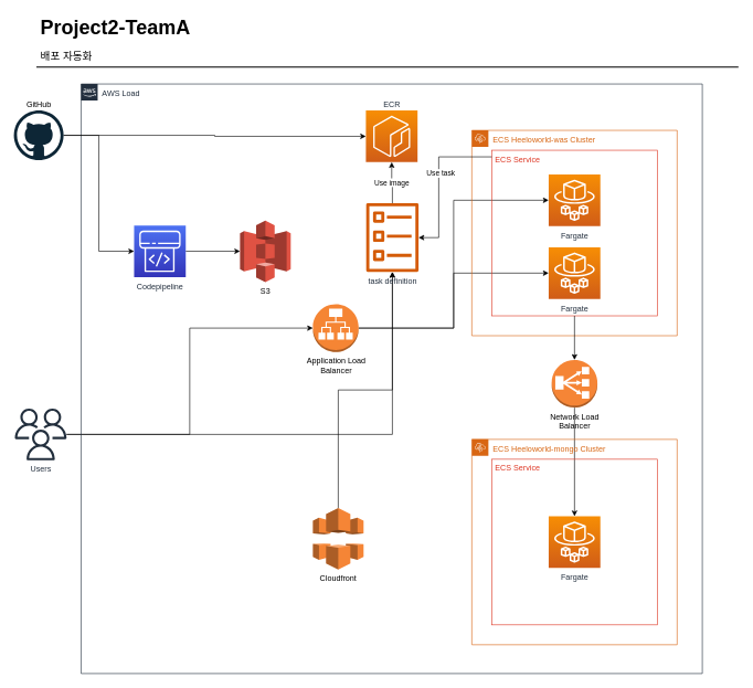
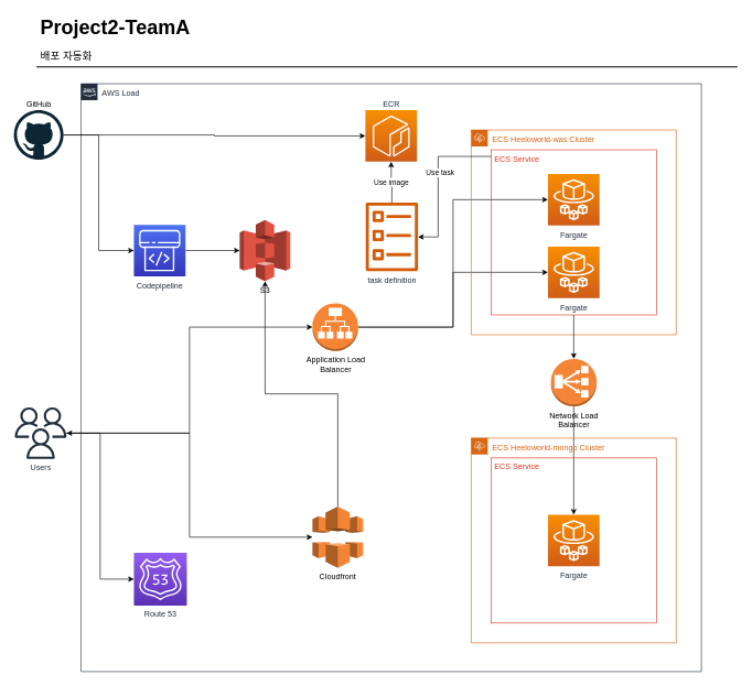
  <mxCell id="0" />
  <mxCell id="1" parent="0" />
  <mxCell id="2" value="Project2-TeamA" style="text;html=1;resizable=0;points=[];autosize=1;align=left;verticalAlign=top;spacingTop=-4;fontSize=30;fontStyle=1" parent="1" vertex="1"><mxGeometry x="58.5" y="20.5" width="250" height="40" as="geometry" /></mxCell>
  <mxCell id="3" value="배포 자동화" style="text;html=1;resizable=0;points=[];autosize=1;align=left;verticalAlign=top;spacingTop=-4;fontSize=16;" parent="1" vertex="1"><mxGeometry x="58.5" y="70.5" width="110" height="30" as="geometry" /></mxCell>
  <mxCell id="4" value="" style="line;strokeWidth=2;html=1;fontSize=14;" parent="1" vertex="1"><mxGeometry x="54.5" y="95.5" width="1060" height="10" as="geometry" /></mxCell>
- <mxCell id="6" style="edgeStyle=orthogonalEdgeStyle;rounded=0;orthogonalLoop=1;jettySize=auto;html=1;startArrow=none;startFill=0;" edge="1" parent="1" source="8" target="33"><mxGeometry relative="1" as="geometry" /></mxCell>
+ <mxCell id="5" style="edgeStyle=orthogonalEdgeStyle;rounded=0;orthogonalLoop=1;jettySize=auto;html=1;entryX=0;entryY=0.5;entryDx=0;entryDy=0;entryPerimeter=0;startArrow=classic;startFill=1;" edge="1" parent="1" source="8" target="10"><mxGeometry relative="1" as="geometry" /></mxCell>
+ <mxCell id="6" style="edgeStyle=orthogonalEdgeStyle;rounded=0;orthogonalLoop=1;jettySize=auto;html=1;entryX=0;entryY=0.5;entryDx=0;entryDy=0;entryPerimeter=0;startArrow=none;startFill=0;" edge="1" parent="1" source="8" target="15"><mxGeometry relative="1" as="geometry" /></mxCell>
  <mxCell id="7" style="edgeStyle=orthogonalEdgeStyle;rounded=0;orthogonalLoop=1;jettySize=auto;html=1;entryX=0;entryY=0.5;entryDx=0;entryDy=0;entryPerimeter=0;startArrow=none;startFill=0;" edge="1" parent="1" source="8" target="13"><mxGeometry relative="1" as="geometry" /></mxCell>
  <mxCell id="8" value="Users" style="sketch=0;outlineConnect=0;fontColor=#232F3E;gradientColor=none;fillColor=#232F3D;strokeColor=none;dashed=0;verticalLabelPosition=bottom;verticalAlign=top;align=center;html=1;fontSize=12;fontStyle=0;aspect=fixed;pointerEvents=1;shape=mxgraph.aws4.users;" vertex="1" parent="1"><mxGeometry x="22" y="616" width="78" height="78" as="geometry" /></mxCell>
  <mxCell id="9" value="AWS Load" style="points=[[0,0],[0.25,0],[0.5,0],[0.75,0],[1,0],[1,0.25],[1,0.5],[1,0.75],[1,1],[0.75,1],[0.5,1],[0.25,1],[0,1],[0,0.75],[0,0.5],[0,0.25]];outlineConnect=0;gradientColor=none;html=1;whiteSpace=wrap;fontSize=12;fontStyle=0;container=1;pointerEvents=0;collapsible=0;recursiveResize=0;shape=mxgraph.aws4.group;grIcon=mxgraph.aws4.group_aws_cloud_alt;strokeColor=#232F3E;fillColor=none;verticalAlign=top;align=left;spacingLeft=30;fontColor=#232F3E;dashed=0;" vertex="1" parent="1"><mxGeometry x="122" y="126" width="938" height="890" as="geometry" /></mxCell>
+ <mxCell id="10" value="Route 53" style="sketch=0;points=[[0,0,0],[0.25,0,0],[0.5,0,0],[0.75,0,0],[1,0,0],[0,1,0],[0.25,1,0],[0.5,1,0],[0.75,1,0],[1,1,0],[0,0.25,0],[0,0.5,0],[0,0.75,0],[1,0.25,0],[1,0.5,0],[1,0.75,0]];outlineConnect=0;fontColor=#232F3E;gradientColor=#945DF2;gradientDirection=north;fillColor=#5A30B5;strokeColor=#ffffff;dashed=0;verticalLabelPosition=bottom;verticalAlign=top;align=center;html=1;fontSize=12;fontStyle=0;aspect=fixed;shape=mxgraph.aws4.resourceIcon;resIcon=mxgraph.aws4.route_53;" vertex="1" parent="9"><mxGeometry x="80" y="710" width="80" height="80" as="geometry" /></mxCell>
  <mxCell id="11" style="edgeStyle=orthogonalEdgeStyle;rounded=0;orthogonalLoop=1;jettySize=auto;html=1;exitX=1;exitY=0.5;exitDx=0;exitDy=0;exitPerimeter=0;entryX=0;entryY=0.5;entryDx=0;entryDy=0;entryPerimeter=0;startArrow=none;startFill=0;" edge="1" parent="9" source="13" target="24"><mxGeometry relative="1" as="geometry" /></mxCell>
  <mxCell id="12" style="edgeStyle=orthogonalEdgeStyle;rounded=0;orthogonalLoop=1;jettySize=auto;html=1;entryX=0;entryY=0.5;entryDx=0;entryDy=0;entryPerimeter=0;startArrow=none;startFill=0;" edge="1" parent="9" source="13" target="25"><mxGeometry relative="1" as="geometry" /></mxCell>
  <mxCell id="13" value="Application Load&lt;br&gt;Balancer" style="outlineConnect=0;dashed=0;verticalLabelPosition=bottom;verticalAlign=top;align=center;html=1;shape=mxgraph.aws3.application_load_balancer;fillColor=#F58534;gradientColor=none;" vertex="1" parent="9"><mxGeometry x="350" y="332.5" width="69" height="72" as="geometry" /></mxCell>
- <mxCell id="14" style="edgeStyle=orthogonalEdgeStyle;rounded=0;orthogonalLoop=1;jettySize=auto;html=1;startArrow=none;startFill=0;endArrow=classic;endFill=1;exitX=0.5;exitY=0;exitDx=0;exitDy=0;exitPerimeter=0;" edge="1" parent="9" source="15" target="33"><mxGeometry relative="1" as="geometry" /></mxCell>
+ <mxCell id="14" style="edgeStyle=orthogonalEdgeStyle;rounded=0;orthogonalLoop=1;jettySize=auto;html=1;entryX=0.5;entryY=1;entryDx=0;entryDy=0;entryPerimeter=0;startArrow=none;startFill=0;endArrow=classic;endFill=1;exitX=0.5;exitY=0;exitDx=0;exitDy=0;exitPerimeter=0;" edge="1" parent="9" source="15" target="16"><mxGeometry relative="1" as="geometry" /></mxCell>
  <mxCell id="15" value="Cloudfront&lt;br&gt;" style="outlineConnect=0;dashed=0;verticalLabelPosition=bottom;verticalAlign=top;align=center;html=1;shape=mxgraph.aws3.cloudfront;fillColor=#F58536;gradientColor=none;" vertex="1" parent="9"><mxGeometry x="350" y="640" width="76.5" height="93" as="geometry" /></mxCell>
  <mxCell id="16" value="S3" style="outlineConnect=0;dashed=0;verticalLabelPosition=bottom;verticalAlign=top;align=center;html=1;shape=mxgraph.aws3.s3;fillColor=#E05243;gradientColor=none;" vertex="1" parent="9"><mxGeometry x="240" y="206" width="76.5" height="93" as="geometry" /></mxCell>
  <mxCell id="17" value="ECR" style="sketch=0;points=[[0,0,0],[0.25,0,0],[0.5,0,0],[0.75,0,0],[1,0,0],[0,1,0],[0.25,1,0],[0.5,1,0],[0.75,1,0],[1,1,0],[0,0.25,0],[0,0.5,0],[0,0.75,0],[1,0.25,0],[1,0.5,0],[1,0.75,0]];outlineConnect=0;fontColor=#232F3E;gradientColor=#F78E04;gradientDirection=north;fillColor=#D05C17;strokeColor=#ffffff;dashed=0;verticalLabelPosition=top;verticalAlign=bottom;align=center;html=1;fontSize=12;fontStyle=0;aspect=fixed;shape=mxgraph.aws4.resourceIcon;resIcon=mxgraph.aws4.ecr;labelPosition=center;" vertex="1" parent="9"><mxGeometry x="430" y="40" width="78" height="78" as="geometry" /></mxCell>
  <mxCell id="18" style="edgeStyle=orthogonalEdgeStyle;rounded=0;orthogonalLoop=1;jettySize=auto;html=1;entryX=0;entryY=0.5;entryDx=0;entryDy=0;entryPerimeter=0;startArrow=none;startFill=0;" edge="1" parent="9" source="19" target="16"><mxGeometry relative="1" as="geometry" /></mxCell>
  <mxCell id="19" value="Codepipeline" style="sketch=0;points=[[0,0,0],[0.25,0,0],[0.5,0,0],[0.75,0,0],[1,0,0],[0,1,0],[0.25,1,0],[0.5,1,0],[0.75,1,0],[1,1,0],[0,0.25,0],[0,0.5,0],[0,0.75,0],[1,0.25,0],[1,0.5,0],[1,0.75,0]];outlineConnect=0;fontColor=#232F3E;gradientColor=#4D72F3;gradientDirection=north;fillColor=#3334B9;strokeColor=#ffffff;dashed=0;verticalLabelPosition=bottom;verticalAlign=top;align=center;html=1;fontSize=12;fontStyle=0;aspect=fixed;shape=mxgraph.aws4.resourceIcon;resIcon=mxgraph.aws4.codepipeline;" vertex="1" parent="9"><mxGeometry x="80" y="213.5" width="78" height="78" as="geometry" /></mxCell>
  <mxCell id="20" style="edgeStyle=orthogonalEdgeStyle;rounded=0;orthogonalLoop=1;jettySize=auto;html=1;entryX=0.5;entryY=0;entryDx=0;entryDy=0;entryPerimeter=0;startArrow=none;startFill=0;" edge="1" parent="9" source="21" target="28"><mxGeometry relative="1" as="geometry" /></mxCell>
  <mxCell id="21" value="Network Load&lt;br&gt;Balancer" style="outlineConnect=0;dashed=0;verticalLabelPosition=bottom;verticalAlign=top;align=center;html=1;shape=mxgraph.aws3.classic_load_balancer;fillColor=#F58536;gradientColor=none;" vertex="1" parent="9"><mxGeometry x="710.5" y="416.5" width="69" height="72" as="geometry" /></mxCell>
  <mxCell id="22" value="ECS Heeloworld-was Cluster" style="points=[[0,0],[0.25,0],[0.5,0],[0.75,0],[1,0],[1,0.25],[1,0.5],[1,0.75],[1,1],[0.75,1],[0.5,1],[0.25,1],[0,1],[0,0.75],[0,0.5],[0,0.25]];outlineConnect=0;gradientColor=none;html=1;whiteSpace=wrap;fontSize=12;fontStyle=0;container=1;pointerEvents=0;collapsible=0;recursiveResize=0;shape=mxgraph.aws4.group;grIcon=mxgraph.aws4.group_elastic_beanstalk;strokeColor=#D86613;fillColor=none;verticalAlign=top;align=left;spacingLeft=30;fontColor=#D86613;dashed=0;" vertex="1" parent="9"><mxGeometry x="590" y="70" width="310" height="310" as="geometry" /></mxCell>
  <mxCell id="23" value=" ECS Service" style="fillColor=none;strokeColor=#DD3522;verticalAlign=top;fontStyle=0;fontColor=#DD3522;align=left;" vertex="1" parent="22"><mxGeometry x="30" y="30" width="250" height="250" as="geometry" /></mxCell>
  <mxCell id="24" value="Fargate" style="sketch=0;points=[[0,0,0],[0.25,0,0],[0.5,0,0],[0.75,0,0],[1,0,0],[0,1,0],[0.25,1,0],[0.5,1,0],[0.75,1,0],[1,1,0],[0,0.25,0],[0,0.5,0],[0,0.75,0],[1,0.25,0],[1,0.5,0],[1,0.75,0]];outlineConnect=0;fontColor=#232F3E;gradientColor=#F78E04;gradientDirection=north;fillColor=#D05C17;strokeColor=#ffffff;dashed=0;verticalLabelPosition=bottom;verticalAlign=top;align=center;html=1;fontSize=12;fontStyle=0;aspect=fixed;shape=mxgraph.aws4.resourceIcon;resIcon=mxgraph.aws4.fargate;" vertex="1" parent="22"><mxGeometry x="116" y="66.5" width="78" height="78" as="geometry" /></mxCell>
  <mxCell id="25" value="Fargate" style="sketch=0;points=[[0,0,0],[0.25,0,0],[0.5,0,0],[0.75,0,0],[1,0,0],[0,1,0],[0.25,1,0],[0.5,1,0],[0.75,1,0],[1,1,0],[0,0.25,0],[0,0.5,0],[0,0.75,0],[1,0.25,0],[1,0.5,0],[1,0.75,0]];outlineConnect=0;fontColor=#232F3E;gradientColor=#F78E04;gradientDirection=north;fillColor=#D05C17;strokeColor=#ffffff;dashed=0;verticalLabelPosition=bottom;verticalAlign=top;align=center;html=1;fontSize=12;fontStyle=0;aspect=fixed;shape=mxgraph.aws4.resourceIcon;resIcon=mxgraph.aws4.fargate;" vertex="1" parent="22"><mxGeometry x="116" y="176.5" width="78" height="78" as="geometry" /></mxCell>
  <mxCell id="26" value="ECS Heeloworld-mongo Cluster" style="points=[[0,0],[0.25,0],[0.5,0],[0.75,0],[1,0],[1,0.25],[1,0.5],[1,0.75],[1,1],[0.75,1],[0.5,1],[0.25,1],[0,1],[0,0.75],[0,0.5],[0,0.25]];outlineConnect=0;gradientColor=none;html=1;whiteSpace=wrap;fontSize=12;fontStyle=0;container=1;pointerEvents=0;collapsible=0;recursiveResize=0;shape=mxgraph.aws4.group;grIcon=mxgraph.aws4.group_elastic_beanstalk;strokeColor=#D86613;fillColor=none;verticalAlign=top;align=left;spacingLeft=30;fontColor=#D86613;dashed=0;" vertex="1" parent="9"><mxGeometry x="590" y="536.5" width="310" height="310" as="geometry" /></mxCell>
  <mxCell id="27" value=" ECS Service" style="fillColor=none;strokeColor=#DD3522;verticalAlign=top;fontStyle=0;fontColor=#DD3522;align=left;" vertex="1" parent="26"><mxGeometry x="30" y="30" width="250" height="250" as="geometry" /></mxCell>
  <mxCell id="28" value="Fargate" style="sketch=0;points=[[0,0,0],[0.25,0,0],[0.5,0,0],[0.75,0,0],[1,0,0],[0,1,0],[0.25,1,0],[0.5,1,0],[0.75,1,0],[1,1,0],[0,0.25,0],[0,0.5,0],[0,0.75,0],[1,0.25,0],[1,0.5,0],[1,0.75,0]];outlineConnect=0;fontColor=#232F3E;gradientColor=#F78E04;gradientDirection=north;fillColor=#D05C17;strokeColor=#ffffff;dashed=0;verticalLabelPosition=bottom;verticalAlign=top;align=center;html=1;fontSize=12;fontStyle=0;aspect=fixed;shape=mxgraph.aws4.resourceIcon;resIcon=mxgraph.aws4.fargate;" vertex="1" parent="26"><mxGeometry x="116" y="116" width="78" height="78" as="geometry" /></mxCell>
  <mxCell id="29" style="edgeStyle=orthogonalEdgeStyle;rounded=0;orthogonalLoop=1;jettySize=auto;html=1;exitX=0.5;exitY=1;exitDx=0;exitDy=0;entryX=0.5;entryY=0;entryDx=0;entryDy=0;entryPerimeter=0;startArrow=none;startFill=0;" edge="1" parent="9" source="23" target="21"><mxGeometry relative="1" as="geometry" /></mxCell>
  <mxCell id="30" value="Use image" style="edgeStyle=orthogonalEdgeStyle;rounded=0;orthogonalLoop=1;jettySize=auto;html=1;entryX=0.5;entryY=1;entryDx=0;entryDy=0;entryPerimeter=0;startArrow=none;startFill=0;" edge="1" parent="9" source="33" target="17"><mxGeometry relative="1" as="geometry" /></mxCell>
  <mxCell id="31" style="edgeStyle=orthogonalEdgeStyle;rounded=0;orthogonalLoop=1;jettySize=auto;html=1;startArrow=classic;startFill=1;endArrow=none;endFill=0;" edge="1" parent="9" source="33"><mxGeometry relative="1" as="geometry"><mxPoint x="620" y="110" as="targetPoint" /><Array as="points"><mxPoint x="540" y="232" /><mxPoint x="540" y="110" /><mxPoint x="620" y="110" /></Array></mxGeometry></mxCell>
  <mxCell id="32" value="Use task" style="edgeLabel;html=1;align=center;verticalAlign=middle;resizable=0;points=[];" vertex="1" connectable="0" parent="31"><mxGeometry x="0.092" y="-2" relative="1" as="geometry"><mxPoint y="-1" as="offset" /></mxGeometry></mxCell>
  <mxCell id="33" value="task definition" style="sketch=0;outlineConnect=0;fontColor=#232F3E;gradientColor=none;fillColor=#D45B07;strokeColor=none;dashed=0;verticalLabelPosition=bottom;verticalAlign=top;align=center;html=1;fontSize=12;fontStyle=0;aspect=fixed;pointerEvents=1;shape=mxgraph.aws4.ecs_task;" vertex="1" parent="9"><mxGeometry x="430" y="180" width="80" height="103.78" as="geometry" /></mxCell>
  <mxCell id="34" style="edgeStyle=orthogonalEdgeStyle;rounded=0;orthogonalLoop=1;jettySize=auto;html=1;entryX=0;entryY=0.5;entryDx=0;entryDy=0;entryPerimeter=0;startArrow=none;startFill=0;" edge="1" parent="1" source="36" target="19"><mxGeometry relative="1" as="geometry" /></mxCell>
  <mxCell id="35" style="edgeStyle=orthogonalEdgeStyle;rounded=0;orthogonalLoop=1;jettySize=auto;html=1;entryX=0;entryY=0.5;entryDx=0;entryDy=0;entryPerimeter=0;startArrow=none;startFill=0;" edge="1" parent="1" source="36" target="17"><mxGeometry relative="1" as="geometry" /></mxCell>
  <mxCell id="36" value="GitHub" style="dashed=0;outlineConnect=0;html=1;align=center;labelPosition=center;verticalLabelPosition=top;verticalAlign=bottom;shape=mxgraph.weblogos.github" vertex="1" parent="1"><mxGeometry x="20.5" y="166" width="75" height="75" as="geometry" /></mxCell>
